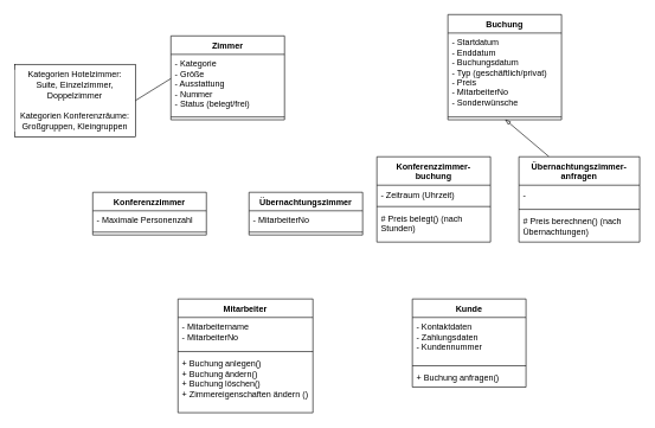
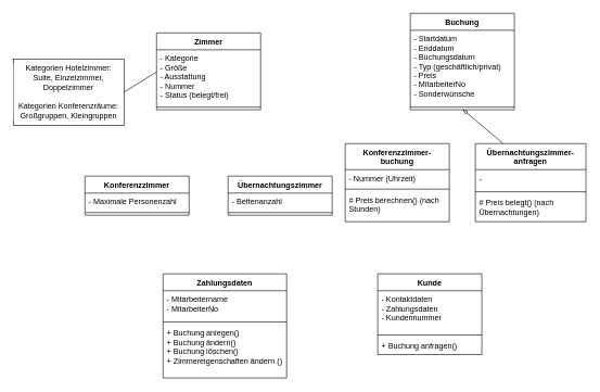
  <mxCell id="0" />
  <mxCell id="1" parent="0" />
  <mxCell id="2" value="Zimmer" style="swimlane;fontStyle=1;align=center;verticalAlign=top;childLayout=stackLayout;horizontal=1;startSize=26;horizontalStack=0;resizeParent=1;resizeParentMax=0;resizeLast=0;collapsible=1;marginBottom=0;" parent="1" vertex="1"><mxGeometry x="240" y="50" width="160" height="118" as="geometry" /></mxCell>
  <mxCell id="3" value="- Kategorie &#10;- Größe&#10;- Ausstattung&#10;- Nummer&#10;- Status (belegt/frei)" style="text;strokeColor=none;fillColor=none;align=left;verticalAlign=top;spacingLeft=4;spacingRight=4;overflow=hidden;rotatable=0;points=[[0,0.5],[1,0.5]];portConstraint=eastwest;" parent="2" vertex="1"><mxGeometry y="26" width="160" height="84" as="geometry" /></mxCell>
  <mxCell id="4" value="" style="line;strokeWidth=1;fillColor=none;align=left;verticalAlign=middle;spacingTop=-1;spacingLeft=3;spacingRight=3;rotatable=0;labelPosition=right;points=[];portConstraint=eastwest;" parent="2" vertex="1"><mxGeometry y="110" width="160" height="8" as="geometry" /></mxCell>
- <mxCell id="5" value="Mitarbeiter" style="swimlane;fontStyle=1;align=center;verticalAlign=top;childLayout=stackLayout;horizontal=1;startSize=26;horizontalStack=0;resizeParent=1;resizeParentMax=0;resizeLast=0;collapsible=1;marginBottom=0;" parent="1" vertex="1"><mxGeometry x="250" y="420" width="190" height="160" as="geometry" /></mxCell>
+ <mxCell id="5" value="Zahlungsdaten" style="swimlane;fontStyle=1;align=center;verticalAlign=top;childLayout=stackLayout;horizontal=1;startSize=26;horizontalStack=0;resizeParent=1;resizeParentMax=0;resizeLast=0;collapsible=1;marginBottom=0;" parent="1" vertex="1"><mxGeometry x="250" y="420" width="190" height="160" as="geometry" /></mxCell>
  <mxCell id="6" value="- Mitarbeitername&#10;- MitarbeiterNo" style="text;strokeColor=none;fillColor=none;align=left;verticalAlign=top;spacingLeft=4;spacingRight=4;overflow=hidden;rotatable=0;points=[[0,0.5],[1,0.5]];portConstraint=eastwest;" parent="5" vertex="1"><mxGeometry y="26" width="190" height="44" as="geometry" /></mxCell>
  <mxCell id="7" value="" style="line;strokeWidth=1;fillColor=none;align=left;verticalAlign=middle;spacingTop=-1;spacingLeft=3;spacingRight=3;rotatable=0;labelPosition=right;points=[];portConstraint=eastwest;" parent="5" vertex="1"><mxGeometry y="70" width="190" height="8" as="geometry" /></mxCell>
  <mxCell id="8" value="+ Buchung anlegen()&#10;+ Buchung ändern()&#10;+ Buchung löschen()&#10;+ Zimmereigenschaften ändern ()" style="text;strokeColor=none;fillColor=none;align=left;verticalAlign=top;spacingLeft=4;spacingRight=4;overflow=hidden;rotatable=0;points=[[0,0.5],[1,0.5]];portConstraint=eastwest;" parent="5" vertex="1"><mxGeometry y="78" width="190" height="82" as="geometry" /></mxCell>
  <mxCell id="9" value="" style="edgeStyle=none;rounded=0;orthogonalLoop=1;jettySize=auto;html=1;startArrow=blockThin;startFill=0;endArrow=none;endFill=0;exitX=0.503;exitY=0.938;exitDx=0;exitDy=0;exitPerimeter=0;entryX=0.25;entryY=0;entryDx=0;entryDy=0;" parent="1" source="12" target="23" edge="1"><mxGeometry relative="1" as="geometry"><mxPoint x="770" y="200" as="targetPoint" /></mxGeometry></mxCell>
  <mxCell id="10" value="Buchung" style="swimlane;fontStyle=1;align=center;verticalAlign=top;childLayout=stackLayout;horizontal=1;startSize=26;horizontalStack=0;resizeParent=1;resizeParentMax=0;resizeLast=0;collapsible=1;marginBottom=0;" parent="1" vertex="1"><mxGeometry x="630" y="20" width="160" height="148" as="geometry" /></mxCell>
  <mxCell id="11" value="- Startdatum&#10;- Enddatum&#10;- Buchungsdatum&#10;- Typ (geschäftlich/privat)&#10;- Preis&#10;- MitarbeiterNo&#10;- Sonderwünsche" style="text;strokeColor=none;fillColor=none;align=left;verticalAlign=top;spacingLeft=4;spacingRight=4;overflow=hidden;rotatable=0;points=[[0,0.5],[1,0.5]];portConstraint=eastwest;" parent="10" vertex="1"><mxGeometry y="26" width="160" height="114" as="geometry" /></mxCell>
  <mxCell id="12" value="" style="line;strokeWidth=1;fillColor=none;align=left;verticalAlign=middle;spacingTop=-1;spacingLeft=3;spacingRight=3;rotatable=0;labelPosition=right;points=[];portConstraint=eastwest;" parent="10" vertex="1"><mxGeometry y="140" width="160" height="8" as="geometry" /></mxCell>
  <mxCell id="13" value="Kunde" style="swimlane;fontStyle=1;align=center;verticalAlign=top;childLayout=stackLayout;horizontal=1;startSize=26;horizontalStack=0;resizeParent=1;resizeParentMax=0;resizeLast=0;collapsible=1;marginBottom=0;" parent="1" vertex="1"><mxGeometry x="580" y="420" width="160" height="124" as="geometry" /></mxCell>
  <mxCell id="14" value="- Kontaktdaten&#10;- Zahlungsdaten&#10;- Kundennummer" style="text;strokeColor=none;fillColor=none;align=left;verticalAlign=top;spacingLeft=4;spacingRight=4;overflow=hidden;rotatable=0;points=[[0,0.5],[1,0.5]];portConstraint=eastwest;" parent="13" vertex="1"><mxGeometry y="26" width="160" height="64" as="geometry" /></mxCell>
  <mxCell id="15" value="" style="line;strokeWidth=1;fillColor=none;align=left;verticalAlign=middle;spacingTop=-1;spacingLeft=3;spacingRight=3;rotatable=0;labelPosition=right;points=[];portConstraint=eastwest;" parent="13" vertex="1"><mxGeometry y="90" width="160" height="8" as="geometry" /></mxCell>
  <mxCell id="16" value="+ Buchung anfragen()" style="text;strokeColor=none;fillColor=none;align=left;verticalAlign=top;spacingLeft=4;spacingRight=4;overflow=hidden;rotatable=0;points=[[0,0.5],[1,0.5]];portConstraint=eastwest;" parent="13" vertex="1"><mxGeometry y="98" width="160" height="26" as="geometry" /></mxCell>
  <mxCell id="17" value="Konferenzzimmer" style="swimlane;fontStyle=1;align=center;verticalAlign=top;childLayout=stackLayout;horizontal=1;startSize=26;horizontalStack=0;resizeParent=1;resizeParentMax=0;resizeLast=0;collapsible=1;marginBottom=0;" parent="1" vertex="1"><mxGeometry x="130" y="270" width="160" height="60" as="geometry" /></mxCell>
  <mxCell id="18" value="- Maximale Personenzahl" style="text;strokeColor=none;fillColor=none;align=left;verticalAlign=top;spacingLeft=4;spacingRight=4;overflow=hidden;rotatable=0;points=[[0,0.5],[1,0.5]];portConstraint=eastwest;" parent="17" vertex="1"><mxGeometry y="26" width="160" height="26" as="geometry" /></mxCell>
  <mxCell id="19" value="" style="line;strokeWidth=1;fillColor=none;align=left;verticalAlign=middle;spacingTop=-1;spacingLeft=3;spacingRight=3;rotatable=0;labelPosition=right;points=[];portConstraint=eastwest;" parent="17" vertex="1"><mxGeometry y="52" width="160" height="8" as="geometry" /></mxCell>
  <mxCell id="20" value="Übernachtungszimmer" style="swimlane;fontStyle=1;align=center;verticalAlign=top;childLayout=stackLayout;horizontal=1;startSize=26;horizontalStack=0;resizeParent=1;resizeParentMax=0;resizeLast=0;collapsible=1;marginBottom=0;" parent="1" vertex="1"><mxGeometry x="350" y="270" width="160" height="60" as="geometry" /></mxCell>
- <mxCell id="21" value="- MitarbeiterNo" style="text;strokeColor=none;fillColor=none;align=left;verticalAlign=top;spacingLeft=4;spacingRight=4;overflow=hidden;rotatable=0;points=[[0,0.5],[1,0.5]];portConstraint=eastwest;" parent="20" vertex="1"><mxGeometry y="26" width="160" height="26" as="geometry" /></mxCell>
+ <mxCell id="21" value="- Bettenanzahl" style="text;strokeColor=none;fillColor=none;align=left;verticalAlign=top;spacingLeft=4;spacingRight=4;overflow=hidden;rotatable=0;points=[[0,0.5],[1,0.5]];portConstraint=eastwest;" parent="20" vertex="1"><mxGeometry y="26" width="160" height="26" as="geometry" /></mxCell>
  <mxCell id="22" value="" style="line;strokeWidth=1;fillColor=none;align=left;verticalAlign=middle;spacingTop=-1;spacingLeft=3;spacingRight=3;rotatable=0;labelPosition=right;points=[];portConstraint=eastwest;" parent="20" vertex="1"><mxGeometry y="52" width="160" height="8" as="geometry" /></mxCell>
  <mxCell id="23" value="Übernachtungszimmer-anfragen" style="swimlane;fontStyle=1;align=center;verticalAlign=top;childLayout=stackLayout;horizontal=1;startSize=40;horizontalStack=0;resizeParent=1;resizeParentMax=0;resizeLast=0;collapsible=1;marginBottom=0;whiteSpace=wrap;" parent="1" vertex="1"><mxGeometry x="730" y="220" width="170" height="120" as="geometry" /></mxCell>
  <mxCell id="24" value="- " style="text;strokeColor=none;fillColor=none;align=left;verticalAlign=top;spacingLeft=4;spacingRight=4;overflow=hidden;rotatable=0;points=[[0,0.5],[1,0.5]];portConstraint=eastwest;" parent="23" vertex="1"><mxGeometry y="40" width="170" height="30" as="geometry" /></mxCell>
  <mxCell id="25" value="" style="line;strokeWidth=1;fillColor=none;align=left;verticalAlign=middle;spacingTop=-1;spacingLeft=3;spacingRight=3;rotatable=0;labelPosition=right;points=[];portConstraint=eastwest;" parent="23" vertex="1"><mxGeometry y="70" width="170" height="8" as="geometry" /></mxCell>
- <mxCell id="26" value="# Preis berechnen() (nach Übernachtungen)" style="text;strokeColor=none;fillColor=none;align=left;verticalAlign=top;spacingLeft=4;spacingRight=4;overflow=hidden;rotatable=0;points=[[0,0.5],[1,0.5]];portConstraint=eastwest;whiteSpace=wrap;" parent="23" vertex="1"><mxGeometry y="78" width="170" height="42" as="geometry" /></mxCell>
+ <mxCell id="26" value="# Preis belegt() (nach Übernachtungen)" style="text;strokeColor=none;fillColor=none;align=left;verticalAlign=top;spacingLeft=4;spacingRight=4;overflow=hidden;rotatable=0;points=[[0,0.5],[1,0.5]];portConstraint=eastwest;whiteSpace=wrap;" parent="23" vertex="1"><mxGeometry y="78" width="170" height="42" as="geometry" /></mxCell>
  <mxCell id="27" value="Konferenzzimmer- buchung" style="swimlane;fontStyle=1;align=center;verticalAlign=top;childLayout=stackLayout;horizontal=1;startSize=40;horizontalStack=0;resizeParent=1;resizeParentMax=0;resizeLast=0;collapsible=1;marginBottom=0;whiteSpace=wrap;" parent="1" vertex="1"><mxGeometry x="530" y="220" width="160" height="120" as="geometry" /></mxCell>
- <mxCell id="28" value="- Zeitraum (Uhrzeit)&#10;" style="text;strokeColor=none;fillColor=none;align=left;verticalAlign=top;spacingLeft=4;spacingRight=4;overflow=hidden;rotatable=0;points=[[0,0.5],[1,0.5]];portConstraint=eastwest;" parent="27" vertex="1"><mxGeometry y="40" width="160" height="26" as="geometry" /></mxCell>
+ <mxCell id="28" value="- Nummer (Uhrzeit)&#10;" style="text;strokeColor=none;fillColor=none;align=left;verticalAlign=top;spacingLeft=4;spacingRight=4;overflow=hidden;rotatable=0;points=[[0,0.5],[1,0.5]];portConstraint=eastwest;" parent="27" vertex="1"><mxGeometry y="40" width="160" height="26" as="geometry" /></mxCell>
  <mxCell id="29" value="" style="line;strokeWidth=1;fillColor=none;align=left;verticalAlign=middle;spacingTop=-1;spacingLeft=3;spacingRight=3;rotatable=0;labelPosition=right;points=[];portConstraint=eastwest;" parent="27" vertex="1"><mxGeometry y="66" width="160" height="8" as="geometry" /></mxCell>
- <mxCell id="30" value="# Preis belegt() (nach Stunden)" style="text;strokeColor=none;fillColor=none;align=left;verticalAlign=top;spacingLeft=4;spacingRight=4;overflow=hidden;rotatable=0;points=[[0,0.5],[1,0.5]];portConstraint=eastwest;whiteSpace=wrap;" parent="27" vertex="1"><mxGeometry y="74" width="160" height="46" as="geometry" /></mxCell>
+ <mxCell id="30" value="# Preis berechnen() (nach Stunden)" style="text;strokeColor=none;fillColor=none;align=left;verticalAlign=top;spacingLeft=4;spacingRight=4;overflow=hidden;rotatable=0;points=[[0,0.5],[1,0.5]];portConstraint=eastwest;whiteSpace=wrap;" parent="27" vertex="1"><mxGeometry y="74" width="160" height="46" as="geometry" /></mxCell>
  <mxCell id="31" value="" style="edgeStyle=none;rounded=0;orthogonalLoop=1;jettySize=auto;html=1;startArrow=none;startFill=0;endArrow=none;endFill=0;exitX=0;exitY=0.405;exitDx=0;exitDy=0;exitPerimeter=0;entryX=1;entryY=0.5;entryDx=0;entryDy=0;" parent="1" source="3" target="32" edge="1"><mxGeometry relative="1" as="geometry"><mxPoint x="190" y="40" as="targetPoint" /></mxGeometry></mxCell>
  <mxCell id="32" value="Kategorien Hotelzimmer:&lt;br&gt;Suite, Einzelzimmer, Doppelzimmer&lt;br&gt;&lt;br&gt;Kategorien Konferenzräume: Großgruppen, Kleingruppen" style="rounded=0;whiteSpace=wrap;html=1;labelBackgroundColor=#ffffff;" parent="1" vertex="1"><mxGeometry x="20" y="90" width="170" height="102" as="geometry" /></mxCell>
